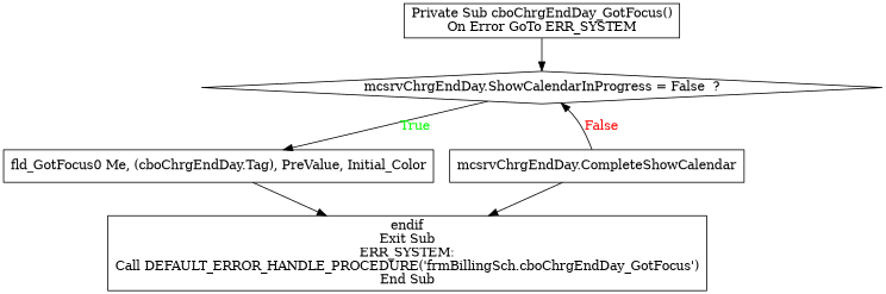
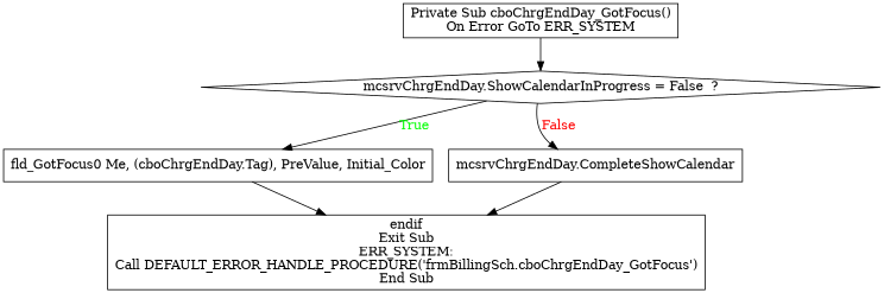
  digraph {
    node [shape=box]
    n1 [label="Private Sub cboChrgEndDay_GotFocus()\nOn Error GoTo ERR_SYSTEM"]
    n2 [label="mcsrvChrgEndDay.ShowCalendarInProgress = False  ?" shape=diamond]
    n3 [label="fld_GotFocus0 Me, (cboChrgEndDay.Tag), PreValue, Initial_Color"]
    n4 [label="mcsrvChrgEndDay.CompleteShowCalendar"]
    n5 [label="endif\nExit Sub\nERR_SYSTEM:\nCall DEFAULT_ERROR_HANDLE_PROCEDURE('frmBillingSch.cboChrgEndDay_GotFocus')\nEnd Sub"]
    n1 -> n2
    n2 -> n3 [fontcolor=GREEN label=True]
-   n4 -> n2 [fontcolor=RED label=False]
+   n2 -> n4 [fontcolor=RED label=False]
    n3 -> n5
    n4 -> n5
  }
